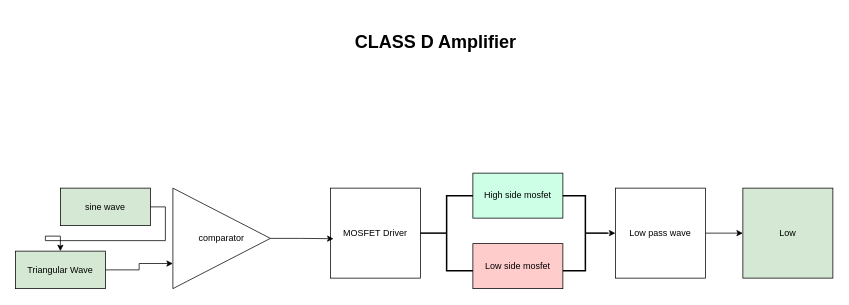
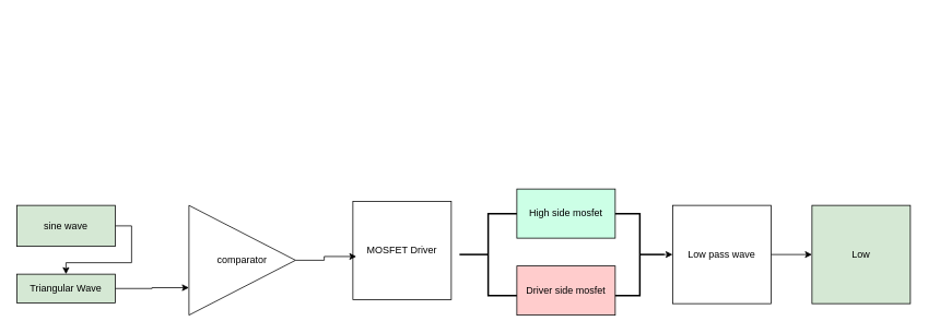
  <mxCell id="0" />
  <mxCell id="1" parent="0" />
  <mxCell id="2" value="comparator" style="triangle;whiteSpace=wrap;html=1;" vertex="1" parent="1"><mxGeometry x="230" y="250" width="130" height="134" as="geometry" /></mxCell>
  <mxCell id="3" style="edgeStyle=orthogonalEdgeStyle;rounded=0;orthogonalLoop=1;jettySize=auto;html=1;exitX=1;exitY=0.5;exitDx=0;exitDy=0;" edge="1" parent="1" source="4" target="6"><mxGeometry relative="1" as="geometry" /></mxCell>
- <mxCell id="4" value="sine wave" style="rounded=0;whiteSpace=wrap;html=1;fillColor=#D5E8D4;" vertex="1" parent="1"><mxGeometry x="80" y="250" width="120" height="50" as="geometry" /></mxCell>
+ <mxCell id="4" value="sine wave" style="rounded=0;whiteSpace=wrap;html=1;fillColor=#D5E8D4;" vertex="1" parent="1"><mxGeometry x="20" y="250" width="120" height="50" as="geometry" /></mxCell>
  <mxCell id="5" style="edgeStyle=orthogonalEdgeStyle;rounded=0;orthogonalLoop=1;jettySize=auto;html=1;exitX=1;exitY=0.5;exitDx=0;exitDy=0;entryX=0;entryY=0.75;entryDx=0;entryDy=0;" edge="1" parent="1" source="6" target="2"><mxGeometry relative="1" as="geometry" /></mxCell>
- <mxCell id="6" value="Triangular Wave" style="rounded=0;whiteSpace=wrap;html=1;fillColor=#D5E8D4;" vertex="1" parent="1"><mxGeometry x="20" y="334" width="120" height="50" as="geometry" /></mxCell>
- <mxCell id="7" value="MOSFET Driver" style="whiteSpace=wrap;html=1;aspect=fixed;" vertex="1" parent="1"><mxGeometry x="440" y="250" width="120" height="120" as="geometry" /></mxCell>
+ <mxCell id="6" value="Triangular Wave" style="rounded=0;whiteSpace=wrap;html=1;fillColor=#D5E8D4;" vertex="1" parent="1"><mxGeometry x="20" y="334" width="120" height="35" as="geometry" /></mxCell>
+ <mxCell id="7" value="MOSFET Driver" style="whiteSpace=wrap;html=1;aspect=fixed;" vertex="1" parent="1"><mxGeometry x="430" y="245" width="120" height="120" as="geometry" /></mxCell>
  <mxCell id="8" style="edgeStyle=orthogonalEdgeStyle;rounded=0;orthogonalLoop=1;jettySize=auto;html=1;exitX=1;exitY=0.5;exitDx=0;exitDy=0;entryX=0.035;entryY=0.562;entryDx=0;entryDy=0;entryPerimeter=0;" edge="1" parent="1" source="2" target="7"><mxGeometry relative="1" as="geometry" /></mxCell>
  <mxCell id="9" value="High side mosfet" style="rounded=0;whiteSpace=wrap;html=1;fillColor=#CCFFE6;" vertex="1" parent="1"><mxGeometry x="630" y="230" width="120" height="60" as="geometry" /></mxCell>
- <mxCell id="10" value="Low side mosfet" style="rounded=0;whiteSpace=wrap;html=1;fillColor=#FFCCCC;" vertex="1" parent="1"><mxGeometry x="630" y="324" width="120" height="60" as="geometry" /></mxCell>
+ <mxCell id="10" value="Driver side mosfet" style="rounded=0;whiteSpace=wrap;html=1;fillColor=#FFCCCC;" vertex="1" parent="1"><mxGeometry x="630" y="324" width="120" height="60" as="geometry" /></mxCell>
  <mxCell id="11" style="edgeStyle=orthogonalEdgeStyle;rounded=0;orthogonalLoop=1;jettySize=auto;html=1;exitX=0;exitY=0.5;exitDx=0;exitDy=0;exitPerimeter=0;entryX=0;entryY=0.5;entryDx=0;entryDy=0;" edge="1" parent="1" source="12" target="15"><mxGeometry relative="1" as="geometry" /></mxCell>
  <mxCell id="12" value="" style="strokeWidth=2;html=1;shape=mxgraph.flowchart.annotation_2;align=left;labelPosition=right;pointerEvents=1;direction=west;" vertex="1" parent="1"><mxGeometry x="750" y="260" width="60" height="100" as="geometry" /></mxCell>
  <mxCell id="13" value="" style="strokeWidth=2;html=1;shape=mxgraph.flowchart.annotation_2;align=left;labelPosition=right;pointerEvents=1;" vertex="1" parent="1"><mxGeometry x="560" y="260" width="70" height="100" as="geometry" /></mxCell>
  <mxCell id="14" style="edgeStyle=orthogonalEdgeStyle;rounded=0;orthogonalLoop=1;jettySize=auto;html=1;exitX=1;exitY=0.5;exitDx=0;exitDy=0;entryX=0;entryY=0.5;entryDx=0;entryDy=0;" edge="1" parent="1" source="15" target="16"><mxGeometry relative="1" as="geometry" /></mxCell>
  <mxCell id="15" value="Low pass wave" style="whiteSpace=wrap;html=1;aspect=fixed;" vertex="1" parent="1"><mxGeometry x="820" y="250" width="120" height="120" as="geometry" /></mxCell>
  <mxCell id="16" value="Low" style="whiteSpace=wrap;html=1;aspect=fixed;fillColor=#D5E8D4;" vertex="1" parent="1"><mxGeometry x="990" y="250" width="120" height="120" as="geometry" /></mxCell>
- <mxCell id="17" value="&lt;h1&gt;CLASS D Amplifier&lt;/h1&gt;" style="text;html=1;align=center;verticalAlign=middle;resizable=0;points=[];autosize=1;strokeColor=none;fillColor=none;" vertex="1" parent="1"><mxGeometry x="460" y="20" width="240" height="70" as="geometry" /></mxCell>
